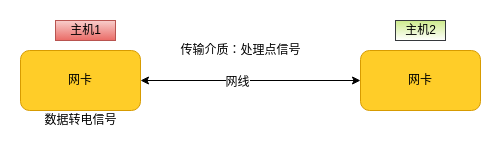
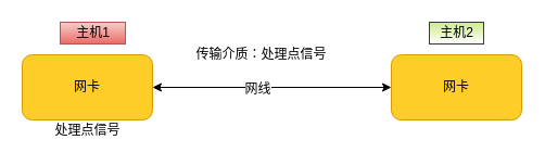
  <mxCell id="0" />
  <mxCell id="1" parent="0" />
  <mxCell id="2" value="网卡" style="rounded=1;whiteSpace=wrap;html=1;fillColor=#ffcd28;strokeColor=#d79b00;gradientColor=none;sketch=0;glass=0;shadow=0;" vertex="1" parent="1"><mxGeometry x="20" y="50" width="120" height="60" as="geometry" /></mxCell>
  <mxCell id="3" value="网卡" style="rounded=1;whiteSpace=wrap;html=1;fillColor=#ffcd28;strokeColor=#d79b00;gradientColor=none;sketch=0;glass=0;shadow=0;" vertex="1" parent="1"><mxGeometry x="360" y="50" width="120" height="60" as="geometry" /></mxCell>
  <mxCell id="4" value="" style="endArrow=classic;startArrow=classic;html=1;fontFamily=Helvetica;fontSize=12;fontColor=default;entryX=0;entryY=0.5;entryDx=0;entryDy=0;exitX=1;exitY=0.5;exitDx=0;exitDy=0;" edge="1" parent="1" source="2" target="3"><mxGeometry width="50" height="50" relative="1" as="geometry"><mxPoint x="210" y="110" as="sourcePoint" /><mxPoint x="260" y="60" as="targetPoint" /></mxGeometry></mxCell>
  <mxCell id="5" value="网线" style="edgeLabel;html=1;align=center;verticalAlign=middle;resizable=0;points=[];fontSize=12;fontFamily=Helvetica;fontColor=default;" vertex="1" connectable="0" parent="4"><mxGeometry x="-0.124" y="-1" relative="1" as="geometry"><mxPoint as="offset" /></mxGeometry></mxCell>
  <mxCell id="6" value="主机1" style="text;html=1;align=center;verticalAlign=middle;resizable=0;points=[];autosize=1;strokeColor=#b85450;fillColor=#f8cecc;fontSize=12;fontFamily=Helvetica;gradientColor=#ea6b66;" vertex="1" parent="1"><mxGeometry x="55" y="20" width="60" height="20" as="geometry" /></mxCell>
  <mxCell id="7" value="主机2" style="text;html=1;align=center;verticalAlign=middle;resizable=0;points=[];autosize=1;strokeColor=#36393d;fillColor=#cdeb8b;fontSize=12;fontFamily=Helvetica;gradientColor=#ffffff;" vertex="1" parent="1"><mxGeometry x="395" y="20" width="50" height="20" as="geometry" /></mxCell>
  <mxCell id="8" value="传输介质：处理点信号" style="text;html=1;align=center;verticalAlign=middle;resizable=0;points=[];autosize=1;strokeColor=none;fillColor=none;fontSize=12;fontFamily=Helvetica;fontColor=default;" vertex="1" parent="1"><mxGeometry x="170" y="40" width="140" height="20" as="geometry" /></mxCell>
- <mxCell id="9" value="&lt;span&gt;数据转电信号&lt;/span&gt;" style="text;html=1;align=center;verticalAlign=middle;resizable=0;points=[];autosize=1;strokeColor=none;fillColor=none;fontSize=12;fontFamily=Helvetica;fontColor=default;" vertex="1" parent="1"><mxGeometry x="35" y="110" width="90" height="20" as="geometry" /></mxCell>
+ <mxCell id="9" value="&lt;span&gt;处理点信号&lt;/span&gt;" style="text;html=1;align=center;verticalAlign=middle;resizable=0;points=[];autosize=1;strokeColor=none;fillColor=none;fontSize=12;fontFamily=Helvetica;fontColor=default;" vertex="1" parent="1"><mxGeometry x="35" y="110" width="90" height="20" as="geometry" /></mxCell>
